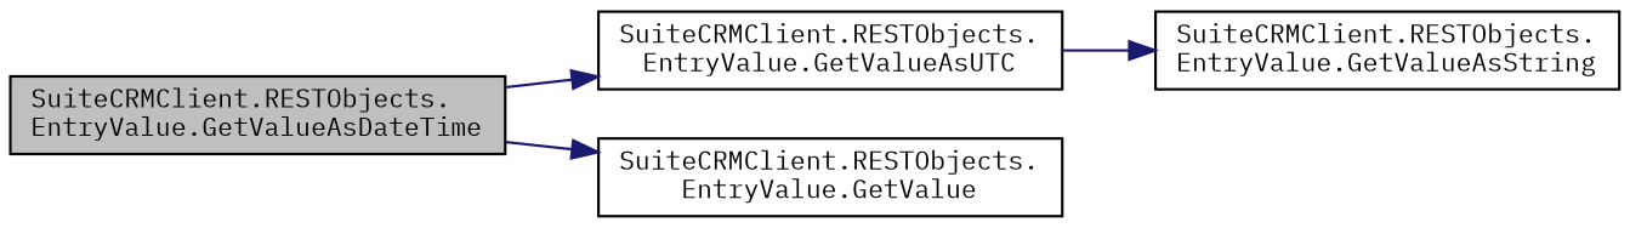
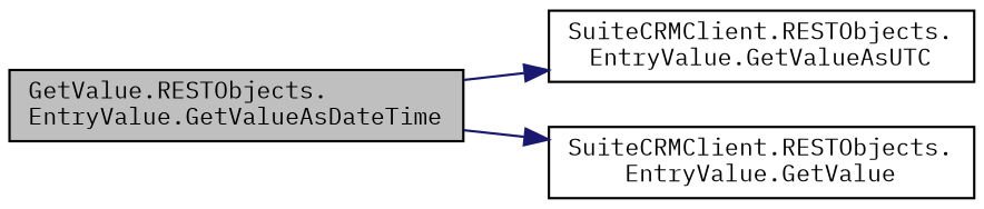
  digraph {
    fontname="IBM Plex Mono"
    rankdir=LR
    node [color=black fillcolor=white fontname="IBM Plex Mono" fontsize=10 shape=record style=filled]
    edge [color=midnightblue fontname="IBM Plex Mono" fontsize=10 labelfontname=Helvetica labelfontsize=10 style=solid]
-   n1 [fillcolor=grey75 fontcolor=black height=0.2 label="SuiteCRMClient.RESTObjects.\lEntryValue.GetValueAsDateTime" width=0.4]
+   n1 [fillcolor=grey75 fontcolor=black height=0.2 label="GetValue.RESTObjects.\lEntryValue.GetValueAsDateTime" width=0.4]
    n2 [height=0.2 label="SuiteCRMClient.RESTObjects.\lEntryValue.GetValueAsUTC" width=0.4]
    n3 [height=0.2 label="SuiteCRMClient.RESTObjects.\lEntryValue.GetValue" width=0.4]
-   n4 [height=0.2 label="SuiteCRMClient.RESTObjects.\lEntryValue.GetValueAsString" width=0.4]
    n1 -> n2
    n1 -> n3
-   n2 -> n4
  }
